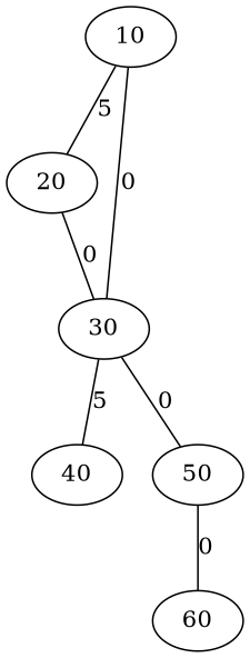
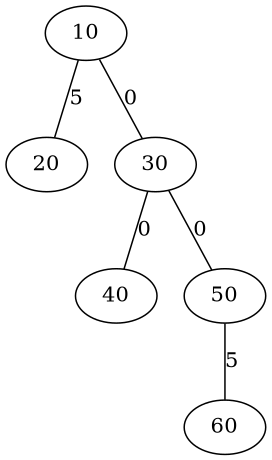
  graph {
    n1 [label=10]
    n2 [label=20]
    n3 [label=30]
    n4 [label=60]
    n5 [label=40]
    n6 [label=50]
    n1 -- n2 [label=5]
    n1 -- n3 [label=0]
-   n2 -- n3 [label=0]
-   n3 -- n5 [label=5]
+   n3 -- n5 [label=0]
    n3 -- n6 [label=0]
-   n6 -- n4 [label=0]
+   n6 -- n4 [label=5]
  }
